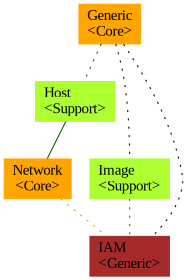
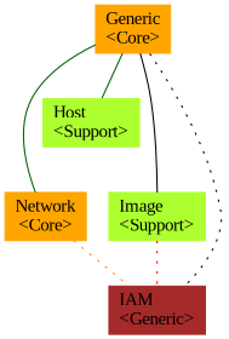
  digraph {
    fontname="Liberation Serif"
    node [color=orange fontname="Liberation Serif" shape=box style=filled]
    edge [color=darkgreen dir=none fontname="Liberation Serif"]
    n1 [label="Generic\l<Core>"]
    n2 [label="Network\l<Core>"]
    n3 [color=greenyellow label="Image\l<Support>"]
    n4 [color=greenyellow label="Host\l<Support>"]
    n5 [color=brown label="IAM\l<Generic>"]
    subgraph sub_1 {
      n1
      n2
      n3
      n4
      n5
    }
-   n4 -> n2
-   n1 -> n3 [color=black style=dotted]
-   n1 -> n4 [style=dotted]
+   n1 -> n2
+   n1 -> n3 [color=black]
+   n1 -> n4
    n1 -> n5 [color=black style=dotted]
    n2 -> n5 [color=darkorange style=dotted]
    n3 -> n5 [color=red style=dotted]
  }
